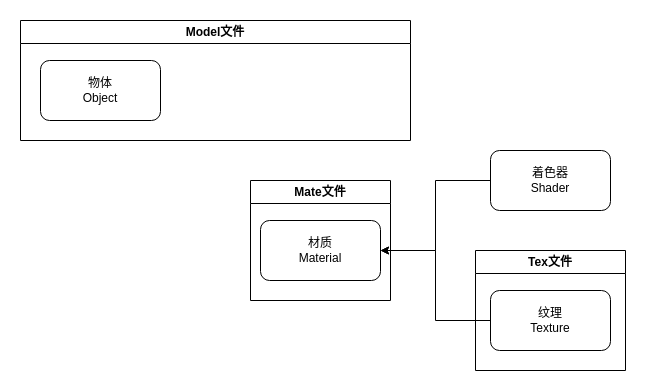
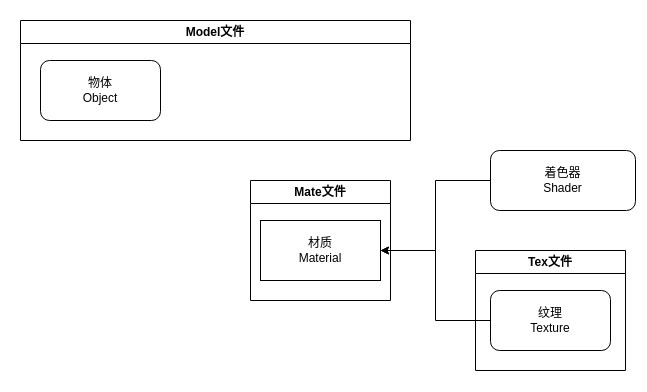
  <mxCell id="0" />
  <mxCell id="1" parent="0" />
  <mxCell id="2" style="edgeStyle=orthogonalEdgeStyle;rounded=0;orthogonalLoop=1;jettySize=auto;html=1;entryX=1;entryY=0.5;entryDx=0;entryDy=0;" edge="1" parent="1" source="3" target="8"><mxGeometry relative="1" as="geometry" /></mxCell>
- <mxCell id="3" value="着色器&lt;br&gt;Shader" style="rounded=1;whiteSpace=wrap;html=1;" vertex="1" parent="1"><mxGeometry x="490" y="150" width="120" height="60" as="geometry" /></mxCell>
+ <mxCell id="3" value="着色器&lt;br&gt;Shader" style="rounded=1;whiteSpace=wrap;html=1;" vertex="1" parent="1"><mxGeometry x="490" y="150" width="145" height="60" as="geometry" /></mxCell>
  <mxCell id="4" style="edgeStyle=orthogonalEdgeStyle;rounded=0;orthogonalLoop=1;jettySize=auto;html=1;entryX=1;entryY=0.5;entryDx=0;entryDy=0;" edge="1" parent="1" source="5" target="8"><mxGeometry relative="1" as="geometry" /></mxCell>
  <mxCell id="5" value="纹理&lt;br&gt;Texture" style="rounded=1;whiteSpace=wrap;html=1;" vertex="1" parent="1"><mxGeometry x="490" y="290" width="120" height="60" as="geometry" /></mxCell>
  <mxCell id="6" value="Model文件" style="swimlane;whiteSpace=wrap;html=1;" vertex="1" parent="1"><mxGeometry x="20" y="20" width="390" height="120" as="geometry" /></mxCell>
  <mxCell id="7" value="物体&lt;br&gt;Object" style="rounded=1;whiteSpace=wrap;html=1;" vertex="1" parent="6"><mxGeometry x="20" y="40" width="120" height="60" as="geometry" /></mxCell>
- <mxCell id="8" value="材质&lt;br&gt;Material" style="rounded=1;whiteSpace=wrap;html=1;" vertex="1" parent="1"><mxGeometry x="260" y="220" width="120" height="60" as="geometry" /></mxCell>
+ <mxCell id="8" value="材质&lt;br&gt;Material" style="whiteSpace=wrap;html=1;rounded=0;" vertex="1" parent="1"><mxGeometry x="260" y="220" width="120" height="60" as="geometry" /></mxCell>
  <mxCell id="9" value="Mate文件" style="swimlane;whiteSpace=wrap;html=1;" vertex="1" parent="1"><mxGeometry x="250" y="180" width="140" height="120" as="geometry" /></mxCell>
  <mxCell id="10" value="Tex文件" style="swimlane;whiteSpace=wrap;html=1;" vertex="1" parent="1"><mxGeometry x="475" y="250" width="150" height="120" as="geometry" /></mxCell>
